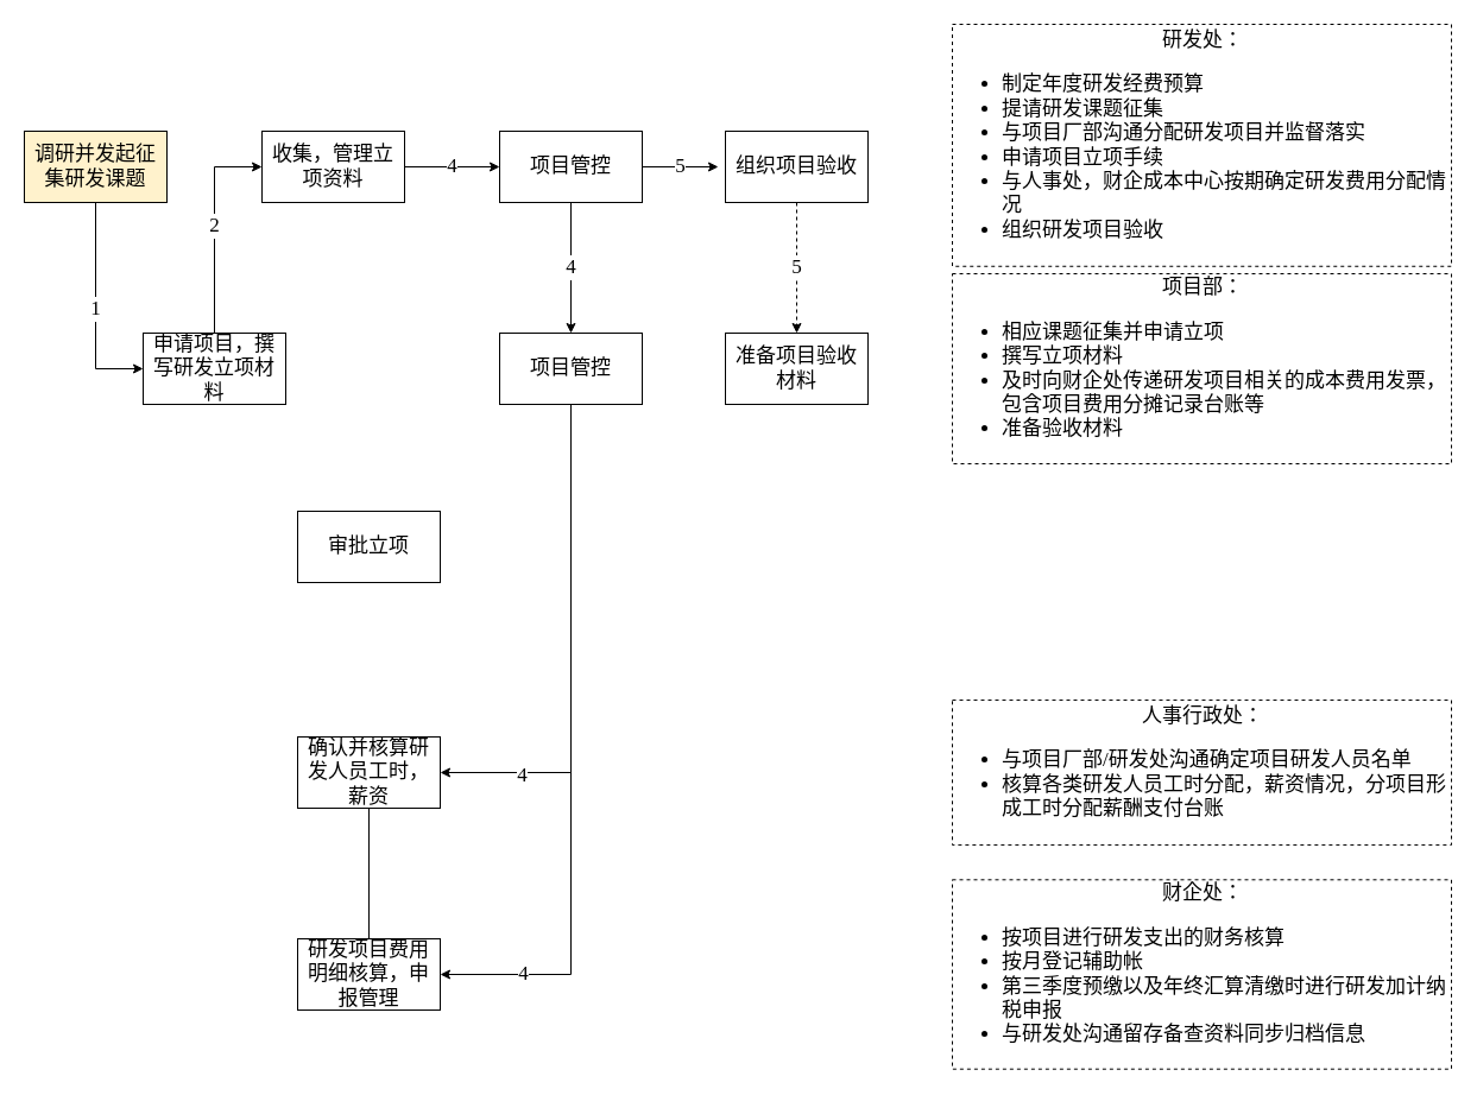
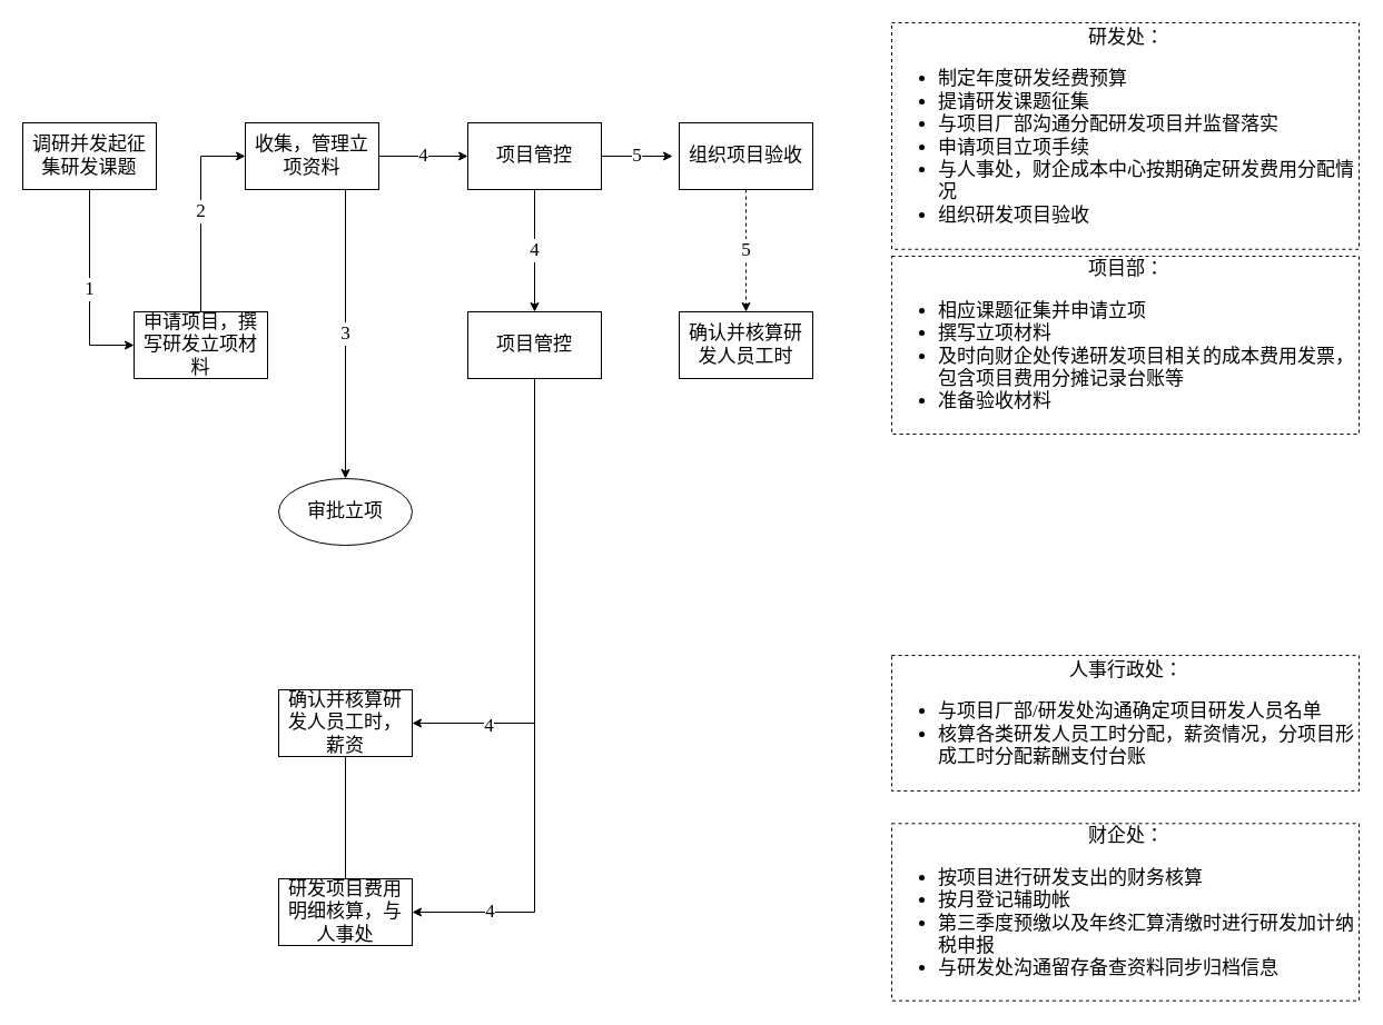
  <mxCell id="0" />
  <mxCell id="1" parent="0" />
  <mxCell id="2" value="1" style="edgeStyle=orthogonalEdgeStyle;rounded=0;orthogonalLoop=1;jettySize=auto;html=1;exitX=0.5;exitY=1;exitDx=0;exitDy=0;entryX=0;entryY=0.5;entryDx=0;entryDy=0;fontFamily=Verdana;fontSize=17;" edge="1" parent="1" source="3" target="5"><mxGeometry relative="1" as="geometry" /></mxCell>
- <mxCell id="3" value="调研并发起征集研发课题" style="rounded=0;whiteSpace=wrap;html=1;fontFamily=Verdana;fontSize=17;fillColor=#fff2cc;" vertex="1" parent="1"><mxGeometry x="20" y="110" width="120" height="60" as="geometry" /></mxCell>
+ <mxCell id="3" value="调研并发起征集研发课题" style="rounded=0;whiteSpace=wrap;html=1;fontFamily=Verdana;fontSize=17;" vertex="1" parent="1"><mxGeometry x="20" y="110" width="120" height="60" as="geometry" /></mxCell>
  <mxCell id="4" value="2" style="edgeStyle=orthogonalEdgeStyle;rounded=0;orthogonalLoop=1;jettySize=auto;html=1;exitX=0.5;exitY=0;exitDx=0;exitDy=0;entryX=0;entryY=0.5;entryDx=0;entryDy=0;fontFamily=Verdana;fontSize=17;" edge="1" parent="1" source="5" target="8"><mxGeometry relative="1" as="geometry" /></mxCell>
  <mxCell id="5" value="申请项目，撰写研发立项材料" style="rounded=0;whiteSpace=wrap;html=1;fontFamily=Verdana;fontSize=17;" vertex="1" parent="1"><mxGeometry x="120" y="280" width="120" height="60" as="geometry" /></mxCell>
+ <mxCell id="6" value="3" style="edgeStyle=orthogonalEdgeStyle;rounded=0;orthogonalLoop=1;jettySize=auto;html=1;exitX=0.75;exitY=1;exitDx=0;exitDy=0;entryX=0.5;entryY=0;entryDx=0;entryDy=0;fontFamily=Verdana;fontSize=17;" edge="1" parent="1" source="8" target="9"><mxGeometry relative="1" as="geometry" /></mxCell>
  <mxCell id="7" value="4" style="edgeStyle=orthogonalEdgeStyle;rounded=0;orthogonalLoop=1;jettySize=auto;html=1;exitX=1;exitY=0.5;exitDx=0;exitDy=0;fontFamily=Verdana;fontSize=17;" edge="1" parent="1" source="8" target="12"><mxGeometry relative="1" as="geometry" /></mxCell>
  <mxCell id="8" value="收集，管理立项资料" style="rounded=0;whiteSpace=wrap;html=1;fontFamily=Verdana;fontSize=17;" vertex="1" parent="1"><mxGeometry x="220" y="110" width="120" height="60" as="geometry" /></mxCell>
- <mxCell id="9" value="审批立项" style="rounded=0;whiteSpace=wrap;html=1;fontFamily=Verdana;fontSize=17;" vertex="1" parent="1"><mxGeometry x="250" y="430" width="120" height="60" as="geometry" /></mxCell>
+ <mxCell id="9" value="审批立项" style="ellipse;whiteSpace=wrap;html=1;fontFamily=Verdana;fontSize=17;" vertex="1" parent="1"><mxGeometry x="250" y="430" width="120" height="60" as="geometry" /></mxCell>
  <mxCell id="10" value="4" style="edgeStyle=orthogonalEdgeStyle;rounded=0;orthogonalLoop=1;jettySize=auto;html=1;entryX=0.5;entryY=0;entryDx=0;entryDy=0;fontFamily=Verdana;fontSize=17;" edge="1" parent="1" source="12" target="17"><mxGeometry relative="1" as="geometry" /></mxCell>
  <mxCell id="11" value="5" style="edgeStyle=orthogonalEdgeStyle;rounded=0;orthogonalLoop=1;jettySize=auto;html=1;exitX=1;exitY=0.5;exitDx=0;exitDy=0;entryX=-0.05;entryY=0.5;entryDx=0;entryDy=0;entryPerimeter=0;fontFamily=Verdana;fontSize=17;" edge="1" parent="1" source="12" target="20"><mxGeometry relative="1" as="geometry" /></mxCell>
  <mxCell id="12" value="项目管控" style="rounded=0;whiteSpace=wrap;html=1;fontFamily=Verdana;fontSize=17;" vertex="1" parent="1"><mxGeometry x="420" y="110" width="120" height="60" as="geometry" /></mxCell>
  <mxCell id="13" style="edgeStyle=orthogonalEdgeStyle;rounded=0;orthogonalLoop=1;jettySize=auto;html=1;entryX=1;entryY=0.5;entryDx=0;entryDy=0;exitX=0.5;exitY=1;exitDx=0;exitDy=0;fontFamily=Verdana;fontSize=17;" edge="1" parent="1" source="17" target="22"><mxGeometry relative="1" as="geometry" /></mxCell>
  <mxCell id="14" value="4" style="edgeLabel;html=1;align=center;verticalAlign=middle;resizable=0;points=[];fontFamily=Verdana;fontSize=17;" vertex="1" connectable="0" parent="13"><mxGeometry x="0.676" y="2" relative="1" as="geometry"><mxPoint as="offset" /></mxGeometry></mxCell>
  <mxCell id="15" style="edgeStyle=orthogonalEdgeStyle;rounded=0;orthogonalLoop=1;jettySize=auto;html=1;entryX=1;entryY=0.5;entryDx=0;entryDy=0;exitX=0.5;exitY=1;exitDx=0;exitDy=0;fontFamily=Verdana;fontSize=17;" edge="1" parent="1" source="17" target="23"><mxGeometry relative="1" as="geometry" /></mxCell>
  <mxCell id="16" value="4" style="edgeLabel;html=1;align=center;verticalAlign=middle;resizable=0;points=[];fontFamily=Verdana;fontSize=17;" vertex="1" connectable="0" parent="15"><mxGeometry x="0.766" y="-1" relative="1" as="geometry"><mxPoint as="offset" /></mxGeometry></mxCell>
  <mxCell id="17" value="项目管控" style="rounded=0;whiteSpace=wrap;html=1;fontFamily=Verdana;fontSize=17;" vertex="1" parent="1"><mxGeometry x="420" y="280" width="120" height="60" as="geometry" /></mxCell>
- <mxCell id="18" value="准备项目验收材料" style="rounded=0;whiteSpace=wrap;html=1;fontFamily=Verdana;fontSize=17;" vertex="1" parent="1"><mxGeometry x="610" y="280" width="120" height="60" as="geometry" /></mxCell>
+ <mxCell id="18" value="确认并核算研发人员工时" style="rounded=0;whiteSpace=wrap;html=1;fontFamily=Verdana;fontSize=17;" vertex="1" parent="1"><mxGeometry x="610" y="280" width="120" height="60" as="geometry" /></mxCell>
  <mxCell id="19" value="5" style="edgeStyle=orthogonalEdgeStyle;rounded=0;orthogonalLoop=1;jettySize=auto;html=1;exitX=0.5;exitY=1;exitDx=0;exitDy=0;entryX=0.5;entryY=0;entryDx=0;entryDy=0;fontFamily=Verdana;fontSize=17;dashed=1;" edge="1" parent="1" source="20" target="18"><mxGeometry relative="1" as="geometry" /></mxCell>
  <mxCell id="20" value="组织项目验收" style="rounded=0;whiteSpace=wrap;html=1;fontFamily=Verdana;fontSize=17;" vertex="1" parent="1"><mxGeometry x="610" y="110" width="120" height="60" as="geometry" /></mxCell>
  <mxCell id="21" style="edgeStyle=orthogonalEdgeStyle;rounded=0;orthogonalLoop=1;jettySize=auto;html=1;exitX=0.5;exitY=1;exitDx=0;exitDy=0;entryX=0.5;entryY=0;entryDx=0;entryDy=0;fontFamily=Verdana;fontSize=17;endArrow=none;" edge="1" parent="1" source="22" target="23"><mxGeometry relative="1" as="geometry" /></mxCell>
  <mxCell id="22" value="确认并核算研发人员工时，薪资" style="rounded=0;whiteSpace=wrap;html=1;fontFamily=Verdana;fontSize=17;" vertex="1" parent="1"><mxGeometry x="250" y="620" width="120" height="60" as="geometry" /></mxCell>
- <mxCell id="23" value="研发项目费用明细核算，申报管理" style="rounded=0;whiteSpace=wrap;html=1;fontFamily=Verdana;fontSize=17;" vertex="1" parent="1"><mxGeometry x="250" y="790" width="120" height="60" as="geometry" /></mxCell>
+ <mxCell id="23" value="研发项目费用明细核算，与人事处" style="rounded=0;whiteSpace=wrap;html=1;fontFamily=Verdana;fontSize=17;" vertex="1" parent="1"><mxGeometry x="250" y="790" width="120" height="60" as="geometry" /></mxCell>
  <mxCell id="24" value="&lt;div style=&quot;text-align: center; font-size: 17px;&quot;&gt;&lt;span style=&quot;background-color: initial; font-size: 17px;&quot;&gt;研发处：&lt;/span&gt;&lt;/div&gt;&lt;div style=&quot;font-size: 17px;&quot;&gt;&lt;ul style=&quot;font-size: 17px;&quot;&gt;&lt;li style=&quot;font-size: 17px;&quot;&gt;制定年度研发经费预算&lt;/li&gt;&lt;li style=&quot;font-size: 17px;&quot;&gt;提请研发课题征集&lt;/li&gt;&lt;li style=&quot;font-size: 17px;&quot;&gt;与项目厂部沟通分配研发项目并监督落实&lt;/li&gt;&lt;li style=&quot;font-size: 17px;&quot;&gt;申请项目立项手续&lt;/li&gt;&lt;li style=&quot;font-size: 17px;&quot;&gt;与人事处，财企成本中心按期确定研发费用分配情况&lt;/li&gt;&lt;li style=&quot;font-size: 17px;&quot;&gt;组织研发项目验收&lt;/li&gt;&lt;/ul&gt;&lt;/div&gt;" style="rounded=0;whiteSpace=wrap;html=1;dashed=1;align=left;fontFamily=Verdana;fontSize=17;" vertex="1" parent="1"><mxGeometry x="801" y="20" width="420" height="203.75" as="geometry" /></mxCell>
  <mxCell id="25" value="&lt;div style=&quot;text-align: center; font-size: 17px;&quot;&gt;&lt;span style=&quot;background-color: initial; font-size: 17px;&quot;&gt;项目部：&lt;/span&gt;&lt;/div&gt;&lt;div style=&quot;font-size: 17px;&quot;&gt;&lt;ul style=&quot;font-size: 17px;&quot;&gt;&lt;li style=&quot;font-size: 17px;&quot;&gt;相应课题征集并申请立项&lt;/li&gt;&lt;li style=&quot;font-size: 17px;&quot;&gt;撰写立项材料&lt;/li&gt;&lt;li style=&quot;font-size: 17px;&quot;&gt;及时向财企处传递研发项目相关的成本费用发票，包含项目费用分摊记录台账等&lt;/li&gt;&lt;li style=&quot;font-size: 17px;&quot;&gt;准备验收材料&lt;/li&gt;&lt;/ul&gt;&lt;/div&gt;" style="rounded=0;whiteSpace=wrap;html=1;dashed=1;align=left;fontFamily=Verdana;fontSize=17;" vertex="1" parent="1"><mxGeometry x="801" y="230" width="420" height="160" as="geometry" /></mxCell>
  <mxCell id="26" value="&lt;div style=&quot;text-align: center; font-size: 17px;&quot;&gt;&lt;span style=&quot;background-color: initial; font-size: 17px;&quot;&gt;人事行政处：&lt;/span&gt;&lt;/div&gt;&lt;div style=&quot;font-size: 17px;&quot;&gt;&lt;ul style=&quot;font-size: 17px;&quot;&gt;&lt;li style=&quot;font-size: 17px;&quot;&gt;与项目厂部/研发处沟通确定项目研发人员名单&lt;/li&gt;&lt;li style=&quot;font-size: 17px;&quot;&gt;核算各类研发人员工时分配，薪资情况，分项目形成工时分配薪酬支付台账&lt;/li&gt;&lt;/ul&gt;&lt;/div&gt;" style="rounded=0;whiteSpace=wrap;html=1;dashed=1;align=left;fontFamily=Verdana;fontSize=17;" vertex="1" parent="1"><mxGeometry x="801" y="589.06" width="420" height="121.88" as="geometry" /></mxCell>
  <mxCell id="27" value="&lt;div style=&quot;text-align: center; font-size: 17px;&quot;&gt;&lt;span style=&quot;background-color: initial; font-size: 17px;&quot;&gt;财企处：&lt;/span&gt;&lt;/div&gt;&lt;div style=&quot;font-size: 17px;&quot;&gt;&lt;ul style=&quot;font-size: 17px;&quot;&gt;&lt;li style=&quot;font-size: 17px;&quot;&gt;按项目进行研发支出的财务核算&lt;/li&gt;&lt;li style=&quot;font-size: 17px;&quot;&gt;按月登记辅助帐&lt;/li&gt;&lt;li style=&quot;font-size: 17px;&quot;&gt;第三季度预缴以及年终汇算清缴时进行研发加计纳税申报&lt;/li&gt;&lt;li style=&quot;font-size: 17px;&quot;&gt;与研发处沟通留存备查资料同步归档信息&lt;/li&gt;&lt;/ul&gt;&lt;/div&gt;" style="rounded=0;whiteSpace=wrap;html=1;dashed=1;align=left;fontFamily=Verdana;fontSize=17;" vertex="1" parent="1"><mxGeometry x="801" y="740.31" width="420" height="159.38" as="geometry" /></mxCell>
